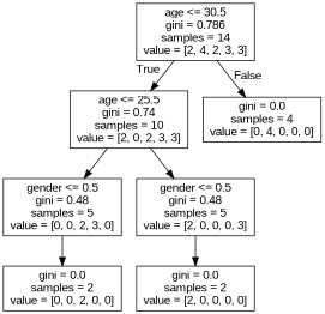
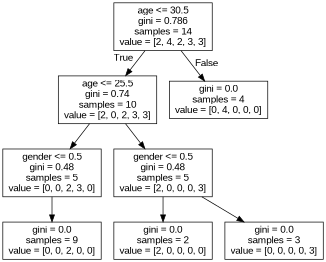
  digraph {
    fontname="Liberation Sans"
    node [fontname="Liberation Sans" shape=box]
    edge [fontname="Liberation Sans"]
    n1 [label="age <= 30.5\ngini = 0.786\nsamples = 14\nvalue = [2, 4, 2, 3, 3]"]
    n2 [label="age <= 25.5\ngini = 0.74\nsamples = 10\nvalue = [2, 0, 2, 3, 3]"]
    n3 [label="gini = 0.0\nsamples = 4\nvalue = [0, 4, 0, 0, 0]"]
    n4 [label="gender <= 0.5\ngini = 0.48\nsamples = 5\nvalue = [0, 0, 2, 3, 0]"]
    n5 [label="gender <= 0.5\ngini = 0.48\nsamples = 5\nvalue = [2, 0, 0, 0, 3]"]
-   n6 [label="gini = 0.0\nsamples = 2\nvalue = [0, 0, 2, 0, 0]"]
+   n6 [label="gini = 0.0\nsamples = 9\nvalue = [0, 0, 2, 0, 0]"]
    n7 [label="gini = 0.0\nsamples = 2\nvalue = [2, 0, 0, 0, 0]"]
+   n8 [label="gini = 0.0\nsamples = 3\nvalue = [0, 0, 0, 0, 3]"]
    n1 -> n2 [headlabel=True labelangle=45 labeldistance=2.5]
    n1 -> n3 [headlabel=False labelangle=-45 labeldistance=2.5]
    n2 -> n4
    n2 -> n5
    n4 -> n6
    n5 -> n7
+   n5 -> n8
  }
